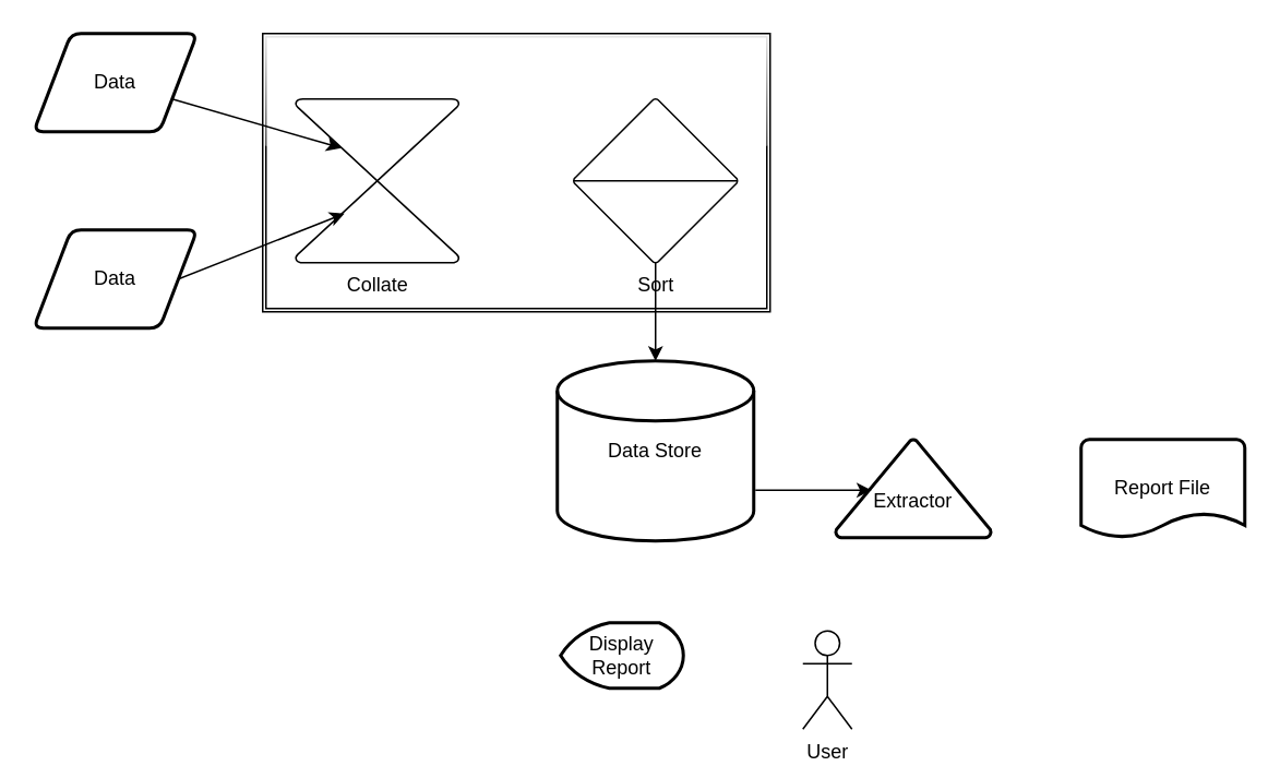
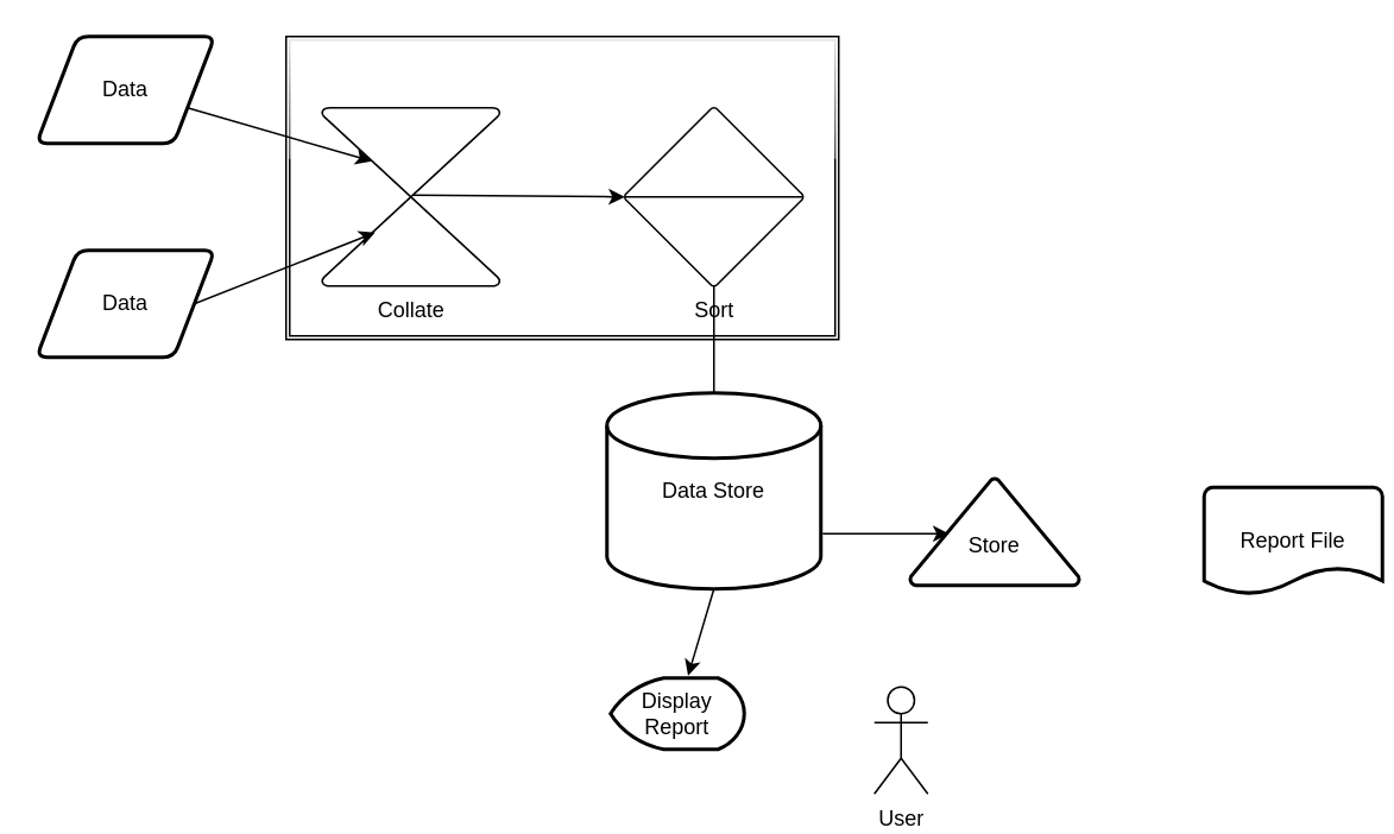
  <mxCell id="0" />
  <mxCell id="1" parent="0" />
  <mxCell id="2" value="" style="shape=ext;double=1;rounded=0;whiteSpace=wrap;html=1;glass=1;" parent="1" vertex="1"><mxGeometry x="160" y="20" width="310" height="170" as="geometry" /></mxCell>
  <mxCell id="3" value="Data" style="shape=parallelogram;html=1;strokeWidth=2;perimeter=parallelogramPerimeter;whiteSpace=wrap;rounded=1;arcSize=12;size=0.23;" parent="1" vertex="1"><mxGeometry x="20" y="20" width="100" height="60" as="geometry" /></mxCell>
  <mxCell id="4" value="Data" style="shape=parallelogram;html=1;strokeWidth=2;perimeter=parallelogramPerimeter;whiteSpace=wrap;rounded=1;arcSize=12;size=0.23;" parent="1" vertex="1"><mxGeometry x="20" y="140" width="100" height="60" as="geometry" /></mxCell>
  <mxCell id="5" value="Collate" style="verticalLabelPosition=bottom;verticalAlign=top;html=1;shape=mxgraph.flowchart.collate;" parent="1" vertex="1"><mxGeometry x="180" y="60" width="100" height="100" as="geometry" /></mxCell>
  <mxCell id="6" value="Sort" style="verticalLabelPosition=bottom;verticalAlign=top;html=1;shape=mxgraph.flowchart.sort;" parent="1" vertex="1"><mxGeometry x="350" y="60" width="100" height="100" as="geometry" /></mxCell>
  <mxCell id="7" value="Data Store" style="strokeWidth=2;html=1;shape=mxgraph.flowchart.database;whiteSpace=wrap;" parent="1" vertex="1"><mxGeometry x="340" y="220" width="120" height="110" as="geometry" /></mxCell>
- <mxCell id="8" value="&lt;br&gt;Extractor" style="strokeWidth=2;html=1;shape=mxgraph.flowchart.extract_or_measurement;whiteSpace=wrap;" parent="1" vertex="1"><mxGeometry x="510" y="268" width="95" height="60" as="geometry" /></mxCell>
- <mxCell id="9" value="Report File" style="strokeWidth=2;html=1;shape=mxgraph.flowchart.document2;whiteSpace=wrap;size=0.25;" parent="1" vertex="1"><mxGeometry x="660" y="268" width="100" height="60" as="geometry" /></mxCell>
+ <mxCell id="8" value="&lt;br&gt;Store" style="strokeWidth=2;html=1;shape=mxgraph.flowchart.extract_or_measurement;whiteSpace=wrap;" parent="1" vertex="1"><mxGeometry x="510" y="268" width="95" height="60" as="geometry" /></mxCell>
+ <mxCell id="9" value="Report File" style="strokeWidth=2;html=1;shape=mxgraph.flowchart.document2;whiteSpace=wrap;size=0.25;" parent="1" vertex="1"><mxGeometry x="675" y="273" width="100" height="60" as="geometry" /></mxCell>
  <mxCell id="10" value="Display Report" style="strokeWidth=2;html=1;shape=mxgraph.flowchart.display;whiteSpace=wrap;" parent="1" vertex="1"><mxGeometry x="342" y="380" width="75" height="40" as="geometry" /></mxCell>
  <mxCell id="11" value="User" style="shape=umlActor;verticalLabelPosition=bottom;verticalAlign=top;outlineConnect=0;html=1;fontColor=default;" parent="1" vertex="1"><mxGeometry x="490" y="385" width="30" height="60" as="geometry" /></mxCell>
  <mxCell id="12" value="" style="endArrow=classic;html=1;rounded=0;exitX=1;exitY=0.5;exitDx=0;exitDy=0;" parent="1" source="4" edge="1"><mxGeometry width="50" height="50" relative="1" as="geometry"><mxPoint x="100" y="200" as="sourcePoint" /><mxPoint x="210" y="130" as="targetPoint" /></mxGeometry></mxCell>
  <mxCell id="13" value="" style="endArrow=classic;html=1;rounded=0;entryX=0.28;entryY=0.3;entryDx=0;entryDy=0;entryPerimeter=0;" parent="1" source="3" target="5" edge="1"><mxGeometry width="50" height="50" relative="1" as="geometry"><mxPoint x="100" y="100" as="sourcePoint" /><mxPoint x="150" y="50" as="targetPoint" /></mxGeometry></mxCell>
- <mxCell id="15" value="" style="endArrow=classic;html=1;rounded=0;exitX=0.5;exitY=1;exitDx=0;exitDy=0;exitPerimeter=0;entryX=0.5;entryY=0;entryDx=0;entryDy=0;entryPerimeter=0;" parent="1" source="6" target="7" edge="1"><mxGeometry width="50" height="50" relative="1" as="geometry"><mxPoint x="370" y="210" as="sourcePoint" /><mxPoint x="420" y="160" as="targetPoint" /></mxGeometry></mxCell>
+ <mxCell id="14" value="" style="endArrow=classic;html=1;rounded=0;entryX=0;entryY=0.5;entryDx=0;entryDy=0;entryPerimeter=0;exitX=0.51;exitY=0.49;exitDx=0;exitDy=0;exitPerimeter=0;" parent="1" source="5" target="6" edge="1"><mxGeometry width="50" height="50" relative="1" as="geometry"><mxPoint x="230" y="140" as="sourcePoint" /><mxPoint x="280" y="90" as="targetPoint" /></mxGeometry></mxCell>
+ <mxCell id="15" value="" style="endArrow=none;html=1;rounded=0;exitX=0.5;exitY=1;exitDx=0;exitDy=0;exitPerimeter=0;entryX=0.5;entryY=0;entryDx=0;entryDy=0;entryPerimeter=0;" parent="1" source="6" target="7" edge="1"><mxGeometry width="50" height="50" relative="1" as="geometry"><mxPoint x="370" y="210" as="sourcePoint" /><mxPoint x="420" y="160" as="targetPoint" /></mxGeometry></mxCell>
+ <mxCell id="16" value="" style="endArrow=classic;html=1;rounded=0;entryX=0.58;entryY=-0.033;entryDx=0;entryDy=0;entryPerimeter=0;exitX=0.5;exitY=1;exitDx=0;exitDy=0;exitPerimeter=0;" parent="1" source="7" target="10" edge="1"><mxGeometry width="50" height="50" relative="1" as="geometry"><mxPoint x="330" y="380" as="sourcePoint" /><mxPoint x="380" y="330" as="targetPoint" /></mxGeometry></mxCell>
  <mxCell id="17" style="edgeStyle=orthogonalEdgeStyle;rounded=0;orthogonalLoop=1;jettySize=auto;html=1;exitX=0.5;exitY=1;exitDx=0;exitDy=0;exitPerimeter=0;" parent="1" source="10" target="10" edge="1"><mxGeometry relative="1" as="geometry" /></mxCell>
  <mxCell id="18" value="" style="endArrow=classic;html=1;rounded=0;entryX=0.22;entryY=0.5;entryDx=0;entryDy=0;entryPerimeter=0;" parent="1" edge="1"><mxGeometry width="50" height="50" relative="1" as="geometry"><mxPoint x="461" y="299" as="sourcePoint" /><mxPoint x="531.9" y="299" as="targetPoint" /></mxGeometry></mxCell>
